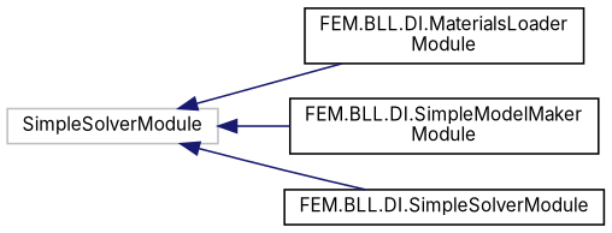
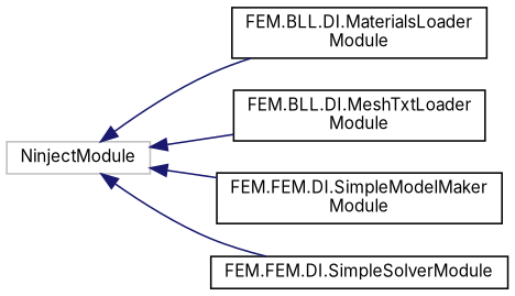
  digraph {
    fontname=Inter
    rankdir=LR
    node [color=black fillcolor=white fontname=Inter fontsize=10 shape=record style=filled]
    edge [color=midnightblue dir=back fontname=Inter fontsize=10 labelfontname=Helvetica labelfontsize=10 style=solid]
-   n1 [color=grey75 height=0.2 label=SimpleSolverModule width=0.4]
+   n1 [color=grey75 height=0.2 label=NinjectModule width=0.4]
    n2 [height=0.2 label="FEM.BLL.DI.MaterialsLoader\lModule" width=0.4]
-   n4 [height=0.2 label="FEM.BLL.DI.SimpleModelMaker\lModule" width=0.4]
-   n5 [height=0.2 label="FEM.BLL.DI.SimpleSolverModule" width=0.4]
+   n3 [height=0.2 label="FEM.BLL.DI.MeshTxtLoader\lModule" width=0.4]
+   n4 [height=0.2 label="FEM.FEM.DI.SimpleModelMaker\lModule" width=0.4]
+   n5 [height=0.2 label="FEM.FEM.DI.SimpleSolverModule" width=0.4]
    n1 -> n2
+   n1 -> n3
    n1 -> n4
    n1 -> n5
  }
